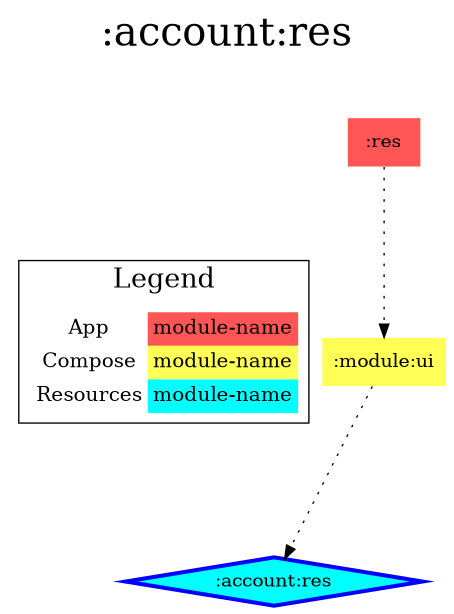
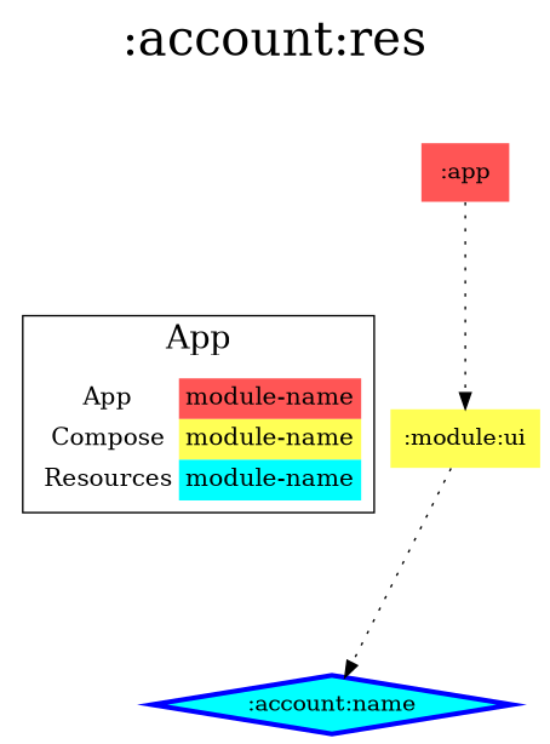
  digraph {
    fontsize=30
    label=":account:res"
    labelloc=t
    rankdir=TB
    ranksep=1.5
    node [color=red shape=none style=filled]
    edge [dir=forward style=dotted]
-   ":account:res" [color=blue fillcolor="#00FFFF" penwidth=3 shape=diamond]
+   ":account:res" [color=blue fillcolor="#00FFFF" penwidth=3 shape=diamond label=":account:name"]
    n2 [fillcolor="#FFFFFF" fontsize=15 label=< <TABLE BORDER="0" CELLBORDER="0" CELLSPACING="0" CELLPADDING="4"> <TR><TD>App</TD><TD BGCOLOR="#FF5555">module-name</TD></TR> <TR><TD>Compose</TD><TD BGCOLOR="#FFFF55">module-name</TD></TR> <TR><TD>Resources</TD><TD BGCOLOR="#00FFFF">module-name</TD></TR> </TABLE> > margin=0 color=""]
    n3 [fillcolor="#FFFF55" label=":module:ui"]
-   ":app" [fillcolor="#FF5555" label=":res"]
+   ":app" [fillcolor="#FF5555"]
    subgraph sub_1 {
      rank=same
      ":account:res"
    }
    subgraph cluster_2 {
      fontsize=20
-     label=Legend
+     label=App
      n2
    }
    n2 -> ":account:res" [style=invis]
    n3 -> ":account:res"
    ":app" -> n3
  }
